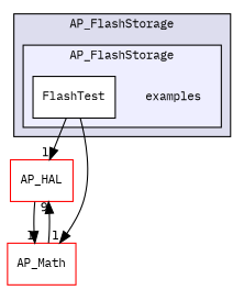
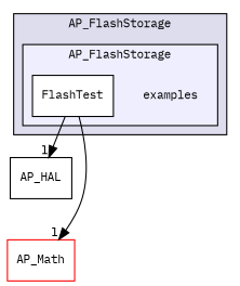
  digraph {
    compound=true
    fontname="IBM Plex Mono"
    node [fontname="IBM Plex Mono" fontsize=10 shape=box color=red fillcolor=white style=filled]
    edge [headlabel=1 labeldistance=1.5 labelfontname=Helvetica labelfontsize=10 fontname="IBM Plex Mono"]
    n1 [label=examples shape=plaintext color="" fillcolor="" style=""]
    n2 [color=black label=FlashTest]
-   n3 [label=AP_HAL]
+   n3 [color=black label=AP_HAL]
    n4 [label=AP_Math]
    subgraph cluster_1 {
      bgcolor="#ddddee"
      fontsize=10
      label=AP_FlashStorage
      pencolor=black
      subgraph cluster_2 {
        bgcolor="#eeeeff"
        fontsize=10
        pencolor=black
        n1
        n2
      }
    }
    n2 -> n3
    n2 -> n4
-   n3 -> n4
-   n4 -> n3 [headlabel=9]
  }
